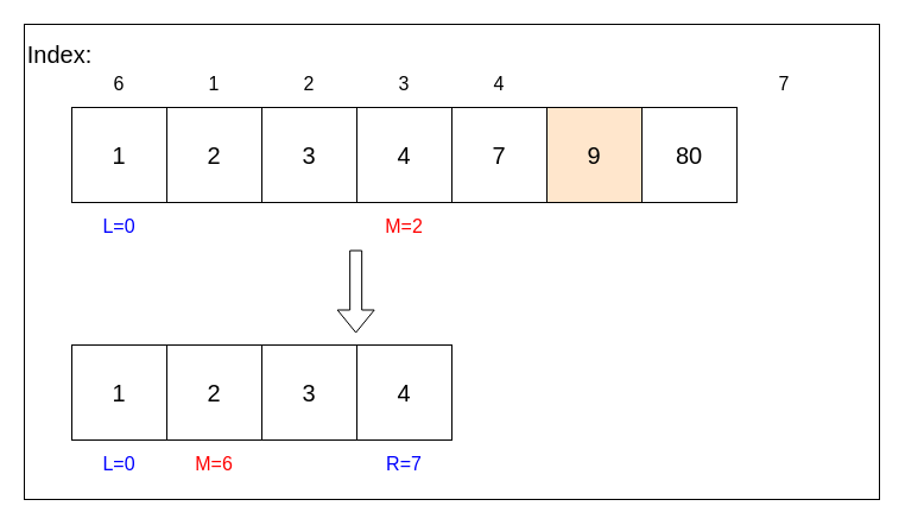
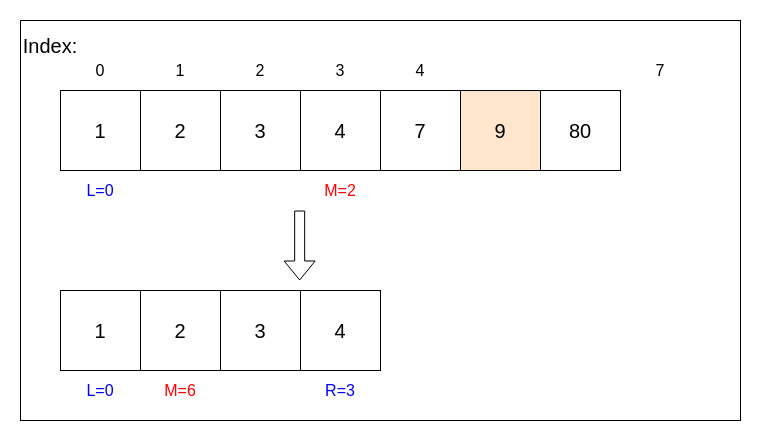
  <mxCell id="0" />
  <mxCell id="1" parent="0" />
  <mxCell id="2" value="" style="rounded=0;whiteSpace=wrap;html=1;" vertex="1" parent="1"><mxGeometry x="20" y="20" width="720" height="400" as="geometry" /></mxCell>
  <mxCell id="3" value="&lt;font style=&quot;font-size: 20px;&quot;&gt;1&lt;/font&gt;" style="whiteSpace=wrap;html=1;aspect=fixed;" vertex="1" parent="1"><mxGeometry x="60" y="90" width="80" height="80" as="geometry" /></mxCell>
  <mxCell id="4" value="&lt;font style=&quot;font-size: 20px;&quot;&gt;2&lt;/font&gt;" style="whiteSpace=wrap;html=1;aspect=fixed;" vertex="1" parent="1"><mxGeometry x="140" y="90" width="80" height="80" as="geometry" /></mxCell>
  <mxCell id="5" value="&lt;font style=&quot;font-size: 20px;&quot;&gt;3&lt;/font&gt;" style="whiteSpace=wrap;html=1;aspect=fixed;" vertex="1" parent="1"><mxGeometry x="220" y="90" width="80" height="80" as="geometry" /></mxCell>
  <mxCell id="6" value="&lt;span style=&quot;font-size: 20px;&quot;&gt;4&lt;/span&gt;" style="whiteSpace=wrap;html=1;aspect=fixed;" vertex="1" parent="1"><mxGeometry x="300" y="90" width="80" height="80" as="geometry" /></mxCell>
  <mxCell id="7" value="&lt;font style=&quot;font-size: 20px;&quot;&gt;7&lt;/font&gt;" style="whiteSpace=wrap;html=1;aspect=fixed;" vertex="1" parent="1"><mxGeometry x="380" y="90" width="80" height="80" as="geometry" /></mxCell>
  <mxCell id="8" value="&lt;font style=&quot;font-size: 20px;&quot;&gt;9&lt;/font&gt;" style="whiteSpace=wrap;html=1;aspect=fixed;fillColor=#ffe6cc;" vertex="1" parent="1"><mxGeometry x="460" y="90" width="80" height="80" as="geometry" /></mxCell>
  <mxCell id="9" value="&lt;font style=&quot;font-size: 20px;&quot;&gt;80&lt;/font&gt;" style="whiteSpace=wrap;html=1;aspect=fixed;" vertex="1" parent="1"><mxGeometry x="540" y="90" width="80" height="80" as="geometry" /></mxCell>
- <mxCell id="10" value="&lt;font style=&quot;font-size: 16px;&quot;&gt;6&lt;/font&gt;" style="text;html=1;align=center;verticalAlign=middle;whiteSpace=wrap;rounded=0;" vertex="1" parent="1"><mxGeometry x="60" y="50" width="80" height="40" as="geometry" /></mxCell>
+ <mxCell id="10" value="&lt;font style=&quot;font-size: 16px;&quot;&gt;0&lt;/font&gt;" style="text;html=1;align=center;verticalAlign=middle;whiteSpace=wrap;rounded=0;" vertex="1" parent="1"><mxGeometry x="60" y="50" width="80" height="40" as="geometry" /></mxCell>
  <mxCell id="11" value="&lt;font style=&quot;font-size: 16px;&quot;&gt;1&lt;/font&gt;" style="text;html=1;align=center;verticalAlign=middle;whiteSpace=wrap;rounded=0;" vertex="1" parent="1"><mxGeometry x="140" y="50" width="80" height="40" as="geometry" /></mxCell>
  <mxCell id="12" value="&lt;font style=&quot;font-size: 16px;&quot;&gt;2&lt;/font&gt;" style="text;html=1;align=center;verticalAlign=middle;whiteSpace=wrap;rounded=0;" vertex="1" parent="1"><mxGeometry x="220" y="50" width="80" height="40" as="geometry" /></mxCell>
  <mxCell id="13" value="&lt;font style=&quot;font-size: 16px;&quot;&gt;3&lt;/font&gt;" style="text;html=1;align=center;verticalAlign=middle;whiteSpace=wrap;rounded=0;" vertex="1" parent="1"><mxGeometry x="300" y="50" width="80" height="40" as="geometry" /></mxCell>
  <mxCell id="14" value="&lt;font style=&quot;font-size: 16px;&quot;&gt;4&lt;/font&gt;" style="text;html=1;align=center;verticalAlign=middle;whiteSpace=wrap;rounded=0;" vertex="1" parent="1"><mxGeometry x="380" y="50" width="80" height="40" as="geometry" /></mxCell>
  <mxCell id="15" value="&lt;font style=&quot;font-size: 16px; color: rgb(0, 0, 255);&quot;&gt;L=0&lt;/font&gt;" style="text;html=1;align=center;verticalAlign=middle;whiteSpace=wrap;rounded=0;" vertex="1" parent="1"><mxGeometry x="60" y="170" width="80" height="40" as="geometry" /></mxCell>
  <mxCell id="16" value="&lt;font style=&quot;font-size: 16px; color: rgb(255, 0, 0);&quot;&gt;M=2&lt;/font&gt;" style="text;html=1;align=center;verticalAlign=middle;whiteSpace=wrap;rounded=0;" vertex="1" parent="1"><mxGeometry x="300" y="170" width="80" height="40" as="geometry" /></mxCell>
  <mxCell id="17" value="&lt;font style=&quot;font-size: 20px;&quot;&gt;1&lt;/font&gt;" style="whiteSpace=wrap;html=1;aspect=fixed;" vertex="1" parent="1"><mxGeometry x="60" y="290" width="80" height="80" as="geometry" /></mxCell>
  <mxCell id="18" value="&lt;font style=&quot;font-size: 20px;&quot;&gt;2&lt;/font&gt;" style="whiteSpace=wrap;html=1;aspect=fixed;" vertex="1" parent="1"><mxGeometry x="140" y="290" width="80" height="80" as="geometry" /></mxCell>
  <mxCell id="19" value="&lt;font style=&quot;font-size: 20px;&quot;&gt;3&lt;/font&gt;" style="whiteSpace=wrap;html=1;aspect=fixed;" vertex="1" parent="1"><mxGeometry x="220" y="290" width="80" height="80" as="geometry" /></mxCell>
  <mxCell id="20" value="" style="shape=flexArrow;endArrow=classic;html=1;rounded=0;" edge="1" parent="1"><mxGeometry width="50" height="50" relative="1" as="geometry"><mxPoint x="299.17" y="210" as="sourcePoint" /><mxPoint x="299.17" y="280" as="targetPoint" /></mxGeometry></mxCell>
  <mxCell id="21" value="&lt;font style=&quot;font-size: 16px; color: rgb(0, 0, 255);&quot;&gt;L=0&lt;/font&gt;" style="text;html=1;align=center;verticalAlign=middle;whiteSpace=wrap;rounded=0;" vertex="1" parent="1"><mxGeometry x="60" y="370" width="80" height="40" as="geometry" /></mxCell>
  <mxCell id="22" value="&lt;font style=&quot;font-size: 16px; color: rgb(255, 0, 0);&quot;&gt;M=6&lt;/font&gt;" style="text;html=1;align=center;verticalAlign=middle;whiteSpace=wrap;rounded=0;" vertex="1" parent="1"><mxGeometry x="140" y="370" width="80" height="40" as="geometry" /></mxCell>
- <mxCell id="23" value="&lt;font style=&quot;font-size: 16px; color: rgb(0, 0, 255);&quot;&gt;R=7&lt;/font&gt;" style="text;html=1;align=center;verticalAlign=middle;whiteSpace=wrap;rounded=0;" vertex="1" parent="1"><mxGeometry x="300" y="370" width="80" height="40" as="geometry" /></mxCell>
+ <mxCell id="23" value="&lt;font style=&quot;font-size: 16px; color: rgb(0, 0, 255);&quot;&gt;R=3&lt;/font&gt;" style="text;html=1;align=center;verticalAlign=middle;whiteSpace=wrap;rounded=0;" vertex="1" parent="1"><mxGeometry x="300" y="370" width="80" height="40" as="geometry" /></mxCell>
  <mxCell id="24" value="&lt;font style=&quot;font-size: 20px;&quot;&gt;Index:&lt;/font&gt;" style="text;html=1;align=center;verticalAlign=middle;whiteSpace=wrap;rounded=0;" vertex="1" parent="1"><mxGeometry x="20" y="30" width="60" height="30" as="geometry" /></mxCell>
  <mxCell id="25" value="&lt;font style=&quot;font-size: 16px;&quot;&gt;7&lt;/font&gt;" style="text;html=1;align=center;verticalAlign=middle;whiteSpace=wrap;rounded=0;" vertex="1" parent="1"><mxGeometry x="620" y="50" width="80" height="40" as="geometry" /></mxCell>
  <mxCell id="26" value="&lt;span style=&quot;font-size: 20px;&quot;&gt;4&lt;/span&gt;" style="whiteSpace=wrap;html=1;aspect=fixed;" vertex="1" parent="1"><mxGeometry x="300" y="290" width="80" height="80" as="geometry" /></mxCell>
